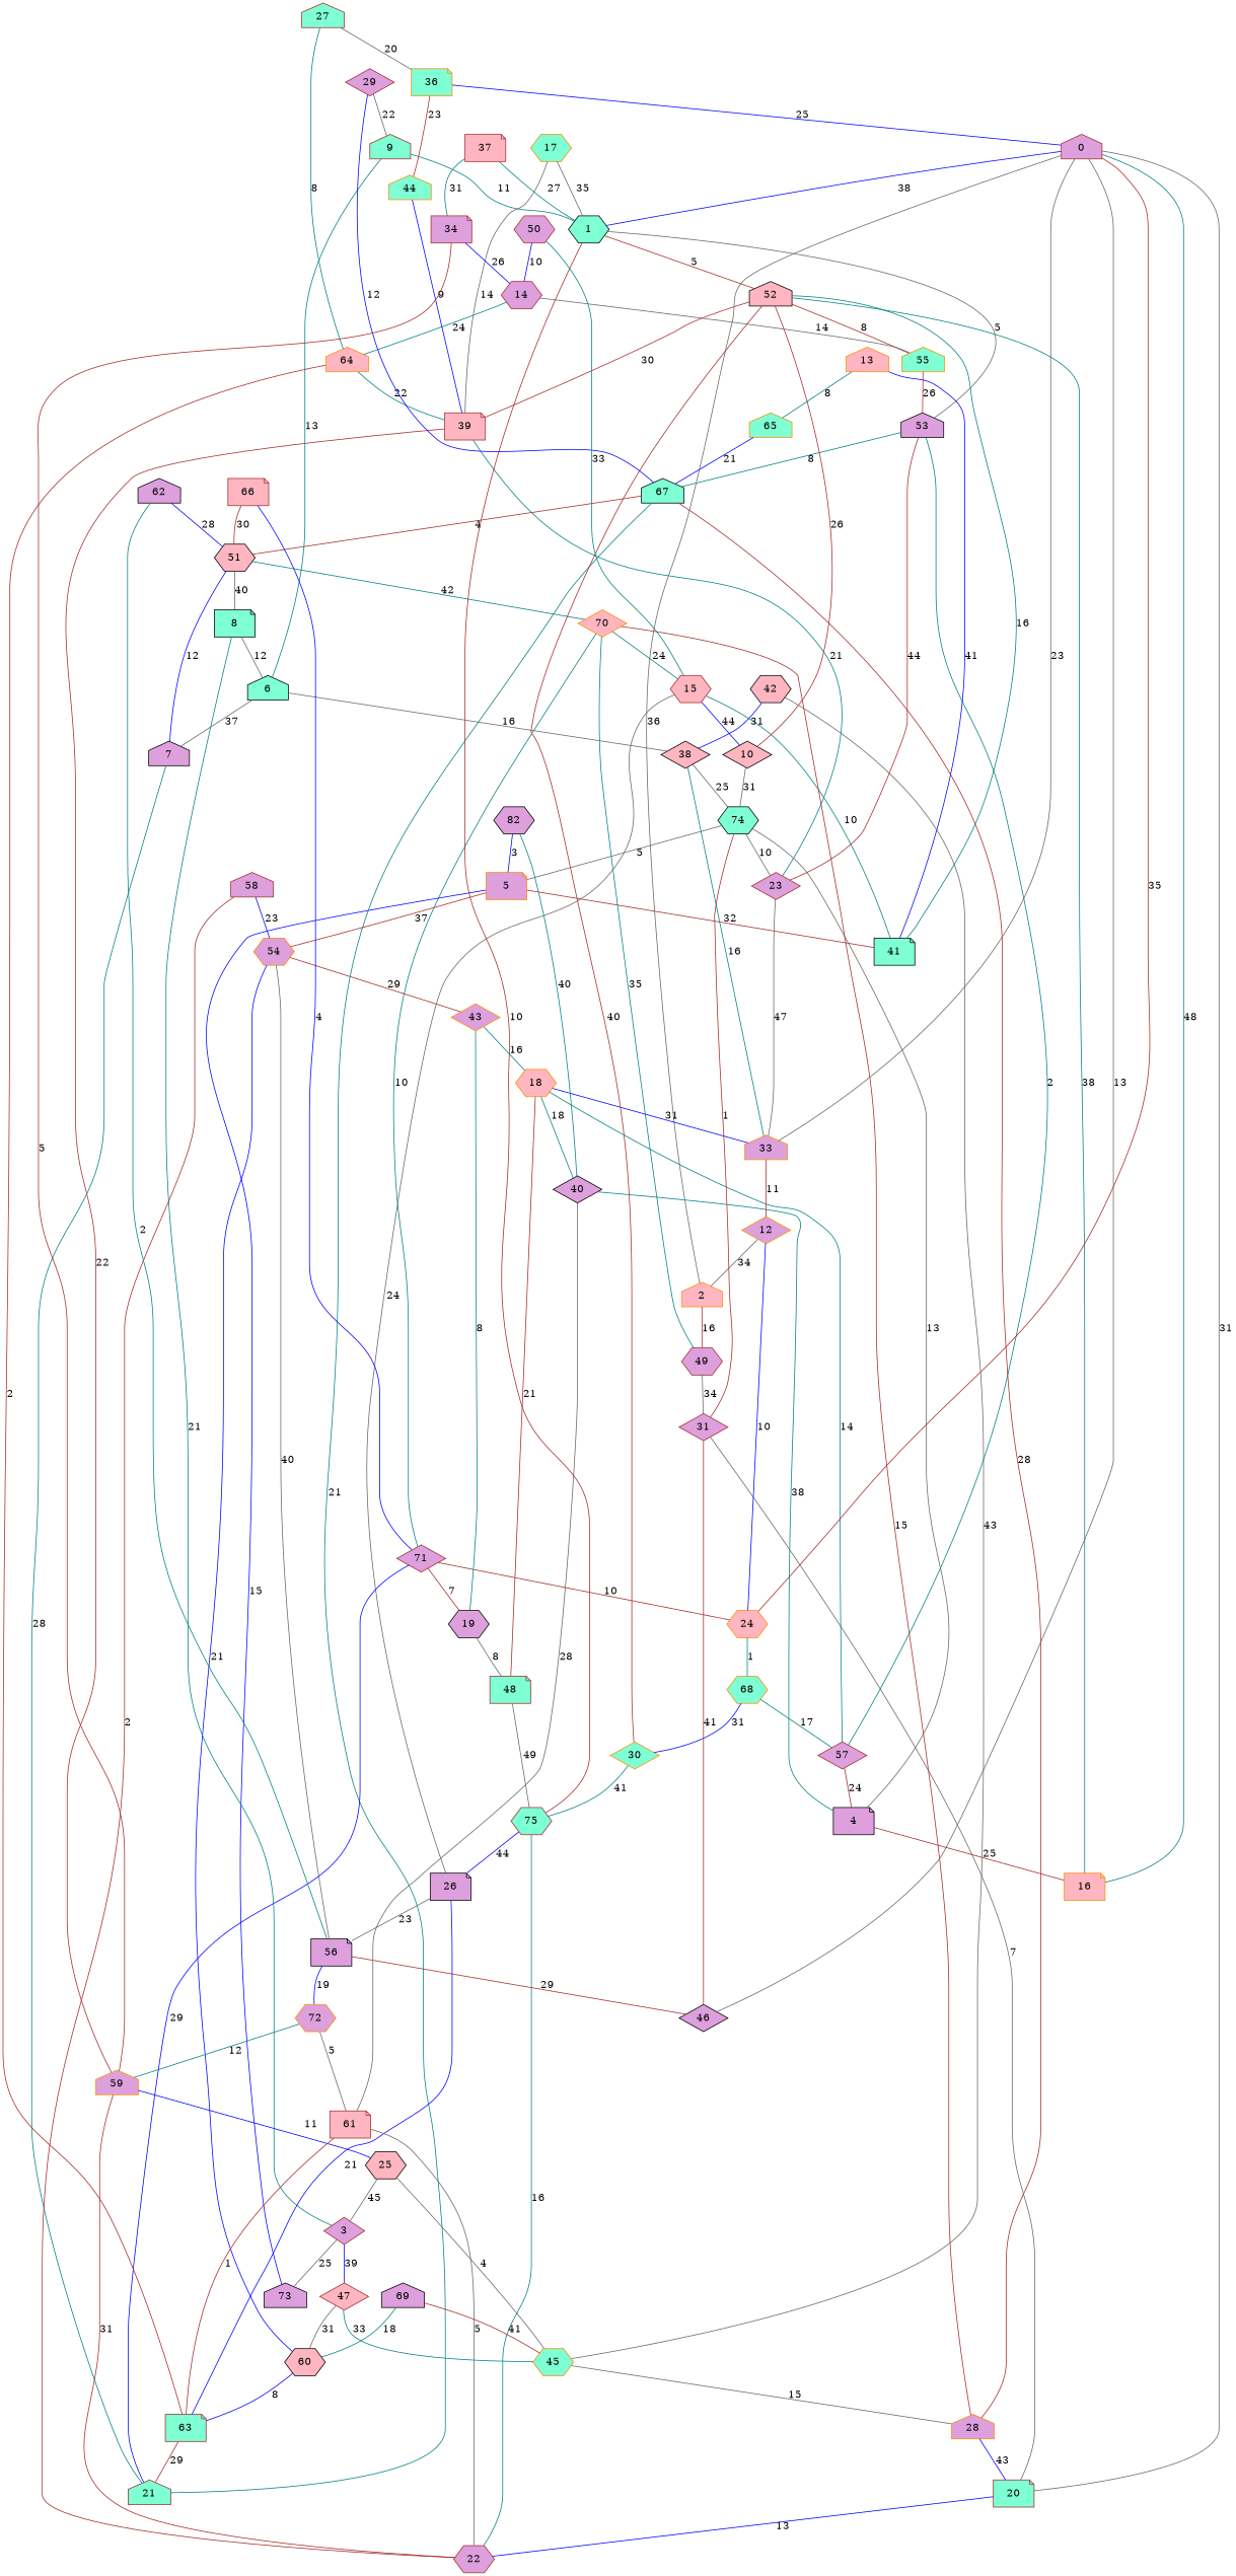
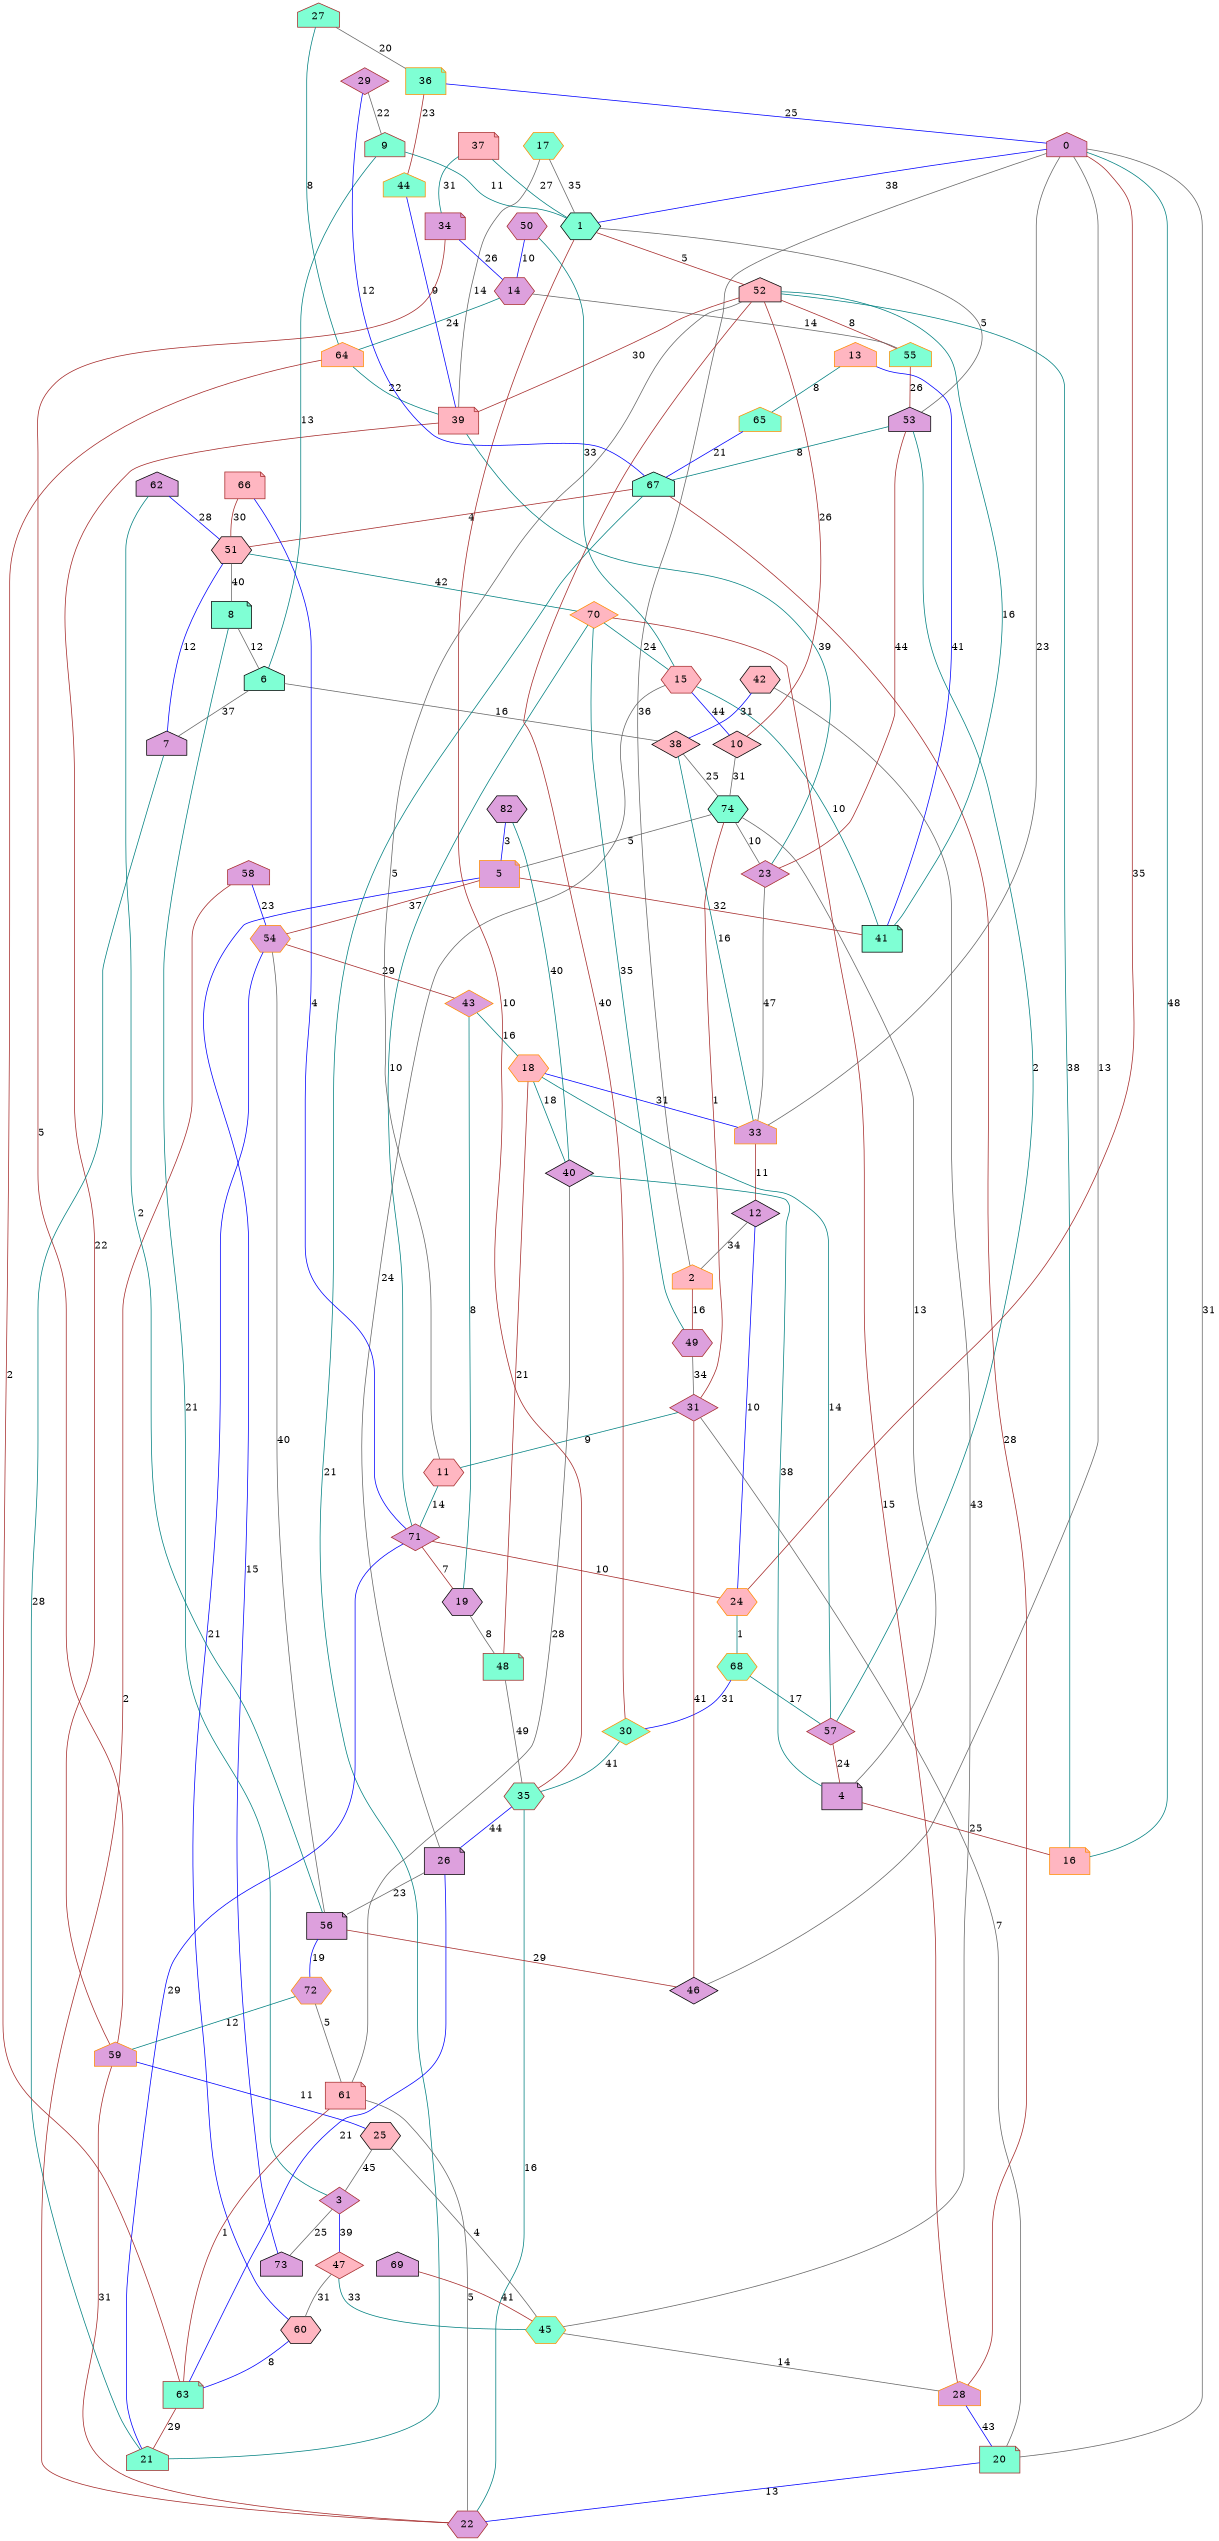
  graph {
    node [color=brown fillcolor=plum shape=house style=filled]
    edge [color=teal]
    n1 [label=0]
    n2 [color=black fillcolor=aquamarine label=1 shape=hexagon]
    n3 [fillcolor=aquamarine label=20 shape=note]
    n4 [color=black fillcolor=lightpink label=52]
    n5 [color=black label=53]
    n6 [label=22 shape=hexagon]
    n7 [label=31 shape=diamond]
    n8 [color=darkorange fillcolor=aquamarine label=55]
    n9 [fillcolor=lightpink label=39 shape=note]
    n10 [color=black fillcolor=aquamarine label=67]
    n11 [label=57 shape=diamond]
    n12 [color=darkorange fillcolor=lightpink label=2]
    n13 [label=49 shape=hexagon]
    n14 [color=darkorange fillcolor=lightpink label=70 shape=diamond]
    n15 [label=3 shape=diamond]
    n16 [fillcolor=lightpink label=47 shape=diamond]
    n17 [color=black label=73]
    n18 [color=darkorange fillcolor=aquamarine label=45 shape=hexagon]
    n19 [color=black fillcolor=lightpink label=60 shape=hexagon]
    n20 [color=darkorange label=5 shape=note]
    n21 [color=black label=4 shape=note]
    n22 [color=darkorange fillcolor=lightpink label=16 shape=note]
    n23 [color=black fillcolor=aquamarine label=74 shape=hexagon]
    n24 [label=23 shape=diamond]
    n25 [color=black fillcolor=aquamarine label=41 shape=note]
    n26 [color=darkorange label=54 shape=hexagon]
    n27 [fillcolor=lightpink label=15 shape=hexagon]
    n28 [color=darkorange label=43 shape=diamond]
    n29 [color=black label=56 shape=note]
    n30 [color=black fillcolor=aquamarine label=6]
    n31 [color=black label=7]
    n32 [color=black fillcolor=lightpink label=38 shape=diamond]
    n33 [fillcolor=aquamarine label=21]
    n34 [color=black fillcolor=lightpink label=51 shape=hexagon]
    n35 [color=darkorange label=33]
    n36 [label=71 shape=diamond]
    n37 [color=black fillcolor=aquamarine label=8 shape=note]
    n38 [fillcolor=aquamarine label=9]
    n39 [color=black fillcolor=lightpink label=10 shape=diamond]
+   n40 [fillcolor=lightpink label=11 shape=hexagon]
    n41 [color=darkorange fillcolor=lightpink label=24 shape=hexagon]
    n42 [color=black label=19 shape=hexagon]
-   n43 [color=darkorange label=12 shape=diamond]
+   n43 [color=black label=12 shape=diamond]
    n44 [color=darkorange fillcolor=aquamarine label=68 shape=hexagon]
    n45 [color=darkorange fillcolor=lightpink label=13]
    n46 [color=darkorange fillcolor=aquamarine label=65]
    n47 [label=14 shape=hexagon]
    n48 [color=darkorange fillcolor=lightpink label=64]
    n49 [fillcolor=aquamarine label=63 shape=note]
    n50 [color=black label=26 shape=note]
    n51 [color=darkorange fillcolor=aquamarine label=17 shape=hexagon]
    n52 [color=darkorange label=59]
    n53 [color=darkorange fillcolor=lightpink label=18 shape=hexagon]
    n54 [color=black label=40 shape=diamond]
    n55 [fillcolor=lightpink label=61 shape=note]
    n56 [fillcolor=aquamarine label=48 shape=note]
-   n57 [fillcolor=aquamarine label=75 shape=hexagon]
+   n57 [fillcolor=aquamarine label=35 shape=hexagon]
    n58 [color=darkorange label=28]
    n59 [color=black fillcolor=lightpink label=25 shape=hexagon]
    n60 [color=darkorange fillcolor=aquamarine label=30 shape=diamond]
    n61 [color=black label=46 shape=diamond]
    n62 [color=darkorange label=72 shape=hexagon]
    n63 [fillcolor=aquamarine label=27]
    n64 [color=darkorange fillcolor=aquamarine label=36 shape=note]
    n65 [color=darkorange fillcolor=aquamarine label=44]
    n66 [label=29 shape=diamond]
    n67 [color=black label=82 shape=hexagon]
    n68 [label=34 shape=note]
    n69 [fillcolor=lightpink label=37 shape=note]
    n70 [color=black fillcolor=lightpink label=42 shape=hexagon]
    n71 [label=50 shape=hexagon]
    n72 [label=58]
    n73 [color=black label=62]
    n74 [fillcolor=lightpink label=66 shape=note]
    n75 [color=black label=69]
    n1 -- n2 [color=blue label=38]
    n1 -- n3 [color=gray40 label=31]
    n2 -- n4 [color=brown label=5]
    n2 -- n5 [color=gray40 label=5]
    n3 -- n6 [color=blue label=13]
    n3 -- n7 [color=gray40 label=7]
    n4 -- n8 [color=brown label=8]
    n4 -- n9 [color=brown label=30]
    n5 -- n10 [label=8]
    n5 -- n11 [label=2]
    n6 -- n52 [color=brown label=31]
    n6 -- n57 [label=16]
    n7 -- n23 [color=brown label=1]
+   n7 -- n40 [label=9]
    n8 -- n5 [color=brown label=26]
-   n9 -- n24 [label=21]
+   n9 -- n24 [label=39]
    n9 -- n52 [color=brown label=22]
    n10 -- n34 [color=brown label=4]
    n10 -- n58 [color=brown label=28]
    n11 -- n21 [color=brown label=24]
    n11 -- n53 [label=14]
    n12 -- n1 [color=gray40 label=36]
    n12 -- n13 [color=brown label=16]
    n13 -- n7 [color=gray40 label=34]
    n13 -- n14 [label=35]
    n14 -- n27 [label=24]
    n14 -- n36 [label=10]
    n15 -- n16 [color=blue label=39]
    n15 -- n17 [color=gray40 label=25]
    n16 -- n18 [label=33]
    n16 -- n19 [color=gray40 label=31]
    n17 -- n20 [color=blue label=15]
-   n18 -- n58 [color=gray40 label=15]
+   n18 -- n58 [color=gray40 label=14]
    n19 -- n26 [color=blue label=21]
    n19 -- n49 [color=blue label=8]
    n20 -- n25 [color=brown label=32]
    n20 -- n26 [color=brown label=37]
    n21 -- n22 [color=brown label=25]
    n21 -- n23 [color=gray40 label=13]
    n22 -- n1 [label=48]
    n22 -- n4 [label=38]
    n23 -- n20 [color=gray40 label=5]
    n23 -- n24 [color=gray40 label=10]
    n24 -- n5 [color=brown label=44]
    n24 -- n35 [color=gray40 label=47]
    n25 -- n4 [label=16]
    n25 -- n27 [label=10]
    n26 -- n28 [color=brown label=29]
    n26 -- n29 [color=gray40 label=40]
    n27 -- n39 [color=blue label=44]
    n27 -- n50 [color=gray40 label=24]
    n28 -- n53 [label=16]
    n29 -- n61 [color=brown label=29]
    n29 -- n62 [color=blue label=19]
    n30 -- n31 [color=gray40 label=37]
    n30 -- n32 [color=gray40 label=16]
    n31 -- n33 [label=28]
    n31 -- n34 [color=blue label=12]
    n32 -- n23 [color=gray40 label=25]
    n32 -- n35 [label=16]
    n33 -- n10 [label=21]
    n33 -- n36 [color=blue label=29]
    n34 -- n14 [label=42]
    n34 -- n37 [color=gray40 label=40]
    n35 -- n1 [color=gray40 label=23]
    n35 -- n43 [color=brown label=11]
    n36 -- n41 [color=brown label=10]
    n36 -- n42 [color=brown label=7]
    n37 -- n15 [label=21]
    n37 -- n30 [color=gray40 label=12]
    n38 -- n2 [label=11]
    n38 -- n30 [label=13]
    n39 -- n4 [color=brown label=26]
    n39 -- n23 [color=gray40 label=31]
+   n40 -- n4 [color=gray40 label=5]
+   n40 -- n36 [label=14]
    n41 -- n1 [color=brown label=35]
    n41 -- n44 [label=1]
    n42 -- n28 [label=8]
    n42 -- n56 [color=gray40 label=8]
    n43 -- n12 [color=gray40 label=34]
    n43 -- n41 [color=blue label=10]
    n44 -- n11 [label=17]
    n44 -- n60 [color=blue label=31]
    n45 -- n25 [color=blue label=41]
    n45 -- n46 [label=8]
    n46 -- n10 [color=blue label=21]
    n47 -- n8 [color=gray40 label=14]
    n47 -- n48 [label=24]
    n48 -- n9 [label=22]
    n48 -- n49 [color=brown label=2]
    n49 -- n33 [color=brown label=29]
    n49 -- n50 [color=blue label=21]
    n50 -- n29 [color=gray40 label=23]
    n51 -- n2 [color=gray40 label=35]
    n51 -- n9 [color=gray40 label=14]
    n52 -- n59 [color=blue label=11]
    n53 -- n35 [color=blue label=31]
    n53 -- n54 [label=18]
    n54 -- n21 [label=38]
    n54 -- n55 [color=gray40 label=28]
    n55 -- n6 [color=gray40 label=5]
    n55 -- n49 [color=brown label=1]
    n56 -- n53 [color=brown label=21]
    n56 -- n57 [color=gray40 label=49]
    n57 -- n2 [color=brown label=10]
    n57 -- n50 [color=blue label=44]
    n58 -- n3 [color=blue label=43]
    n58 -- n14 [color=brown label=15]
    n59 -- n15 [color=gray40 label=45]
    n59 -- n18 [color=gray40 label=4]
    n60 -- n4 [color=brown label=40]
    n60 -- n57 [label=41]
    n61 -- n1 [color=gray40 label=13]
    n61 -- n7 [color=brown label=41]
    n62 -- n52 [label=12]
    n62 -- n55 [color=gray40 label=5]
    n63 -- n48 [label=8]
    n63 -- n64 [color=gray40 label=20]
    n64 -- n1 [color=blue label=25]
    n64 -- n65 [color=brown label=23]
    n65 -- n9 [color=blue label=9]
    n66 -- n10 [color=blue label=12]
    n66 -- n38 [color=gray40 label=22]
    n67 -- n20 [color=blue label=3]
    n67 -- n54 [label=40]
    n68 -- n47 [color=blue label=26]
    n68 -- n52 [color=brown label=5]
    n69 -- n2 [label=27]
    n69 -- n68 [label=31]
    n70 -- n18 [color=gray40 label=43]
    n70 -- n32 [color=blue label=31]
    n71 -- n27 [label=33]
    n71 -- n47 [color=blue label=10]
    n72 -- n6 [color=brown label=2]
    n72 -- n26 [color=blue label=23]
    n73 -- n29 [label=2]
    n73 -- n34 [color=blue label=28]
    n74 -- n34 [color=brown label=30]
    n74 -- n36 [color=blue label=4]
    n75 -- n18 [color=brown label=41]
-   n75 -- n19 [label=18]
  }
